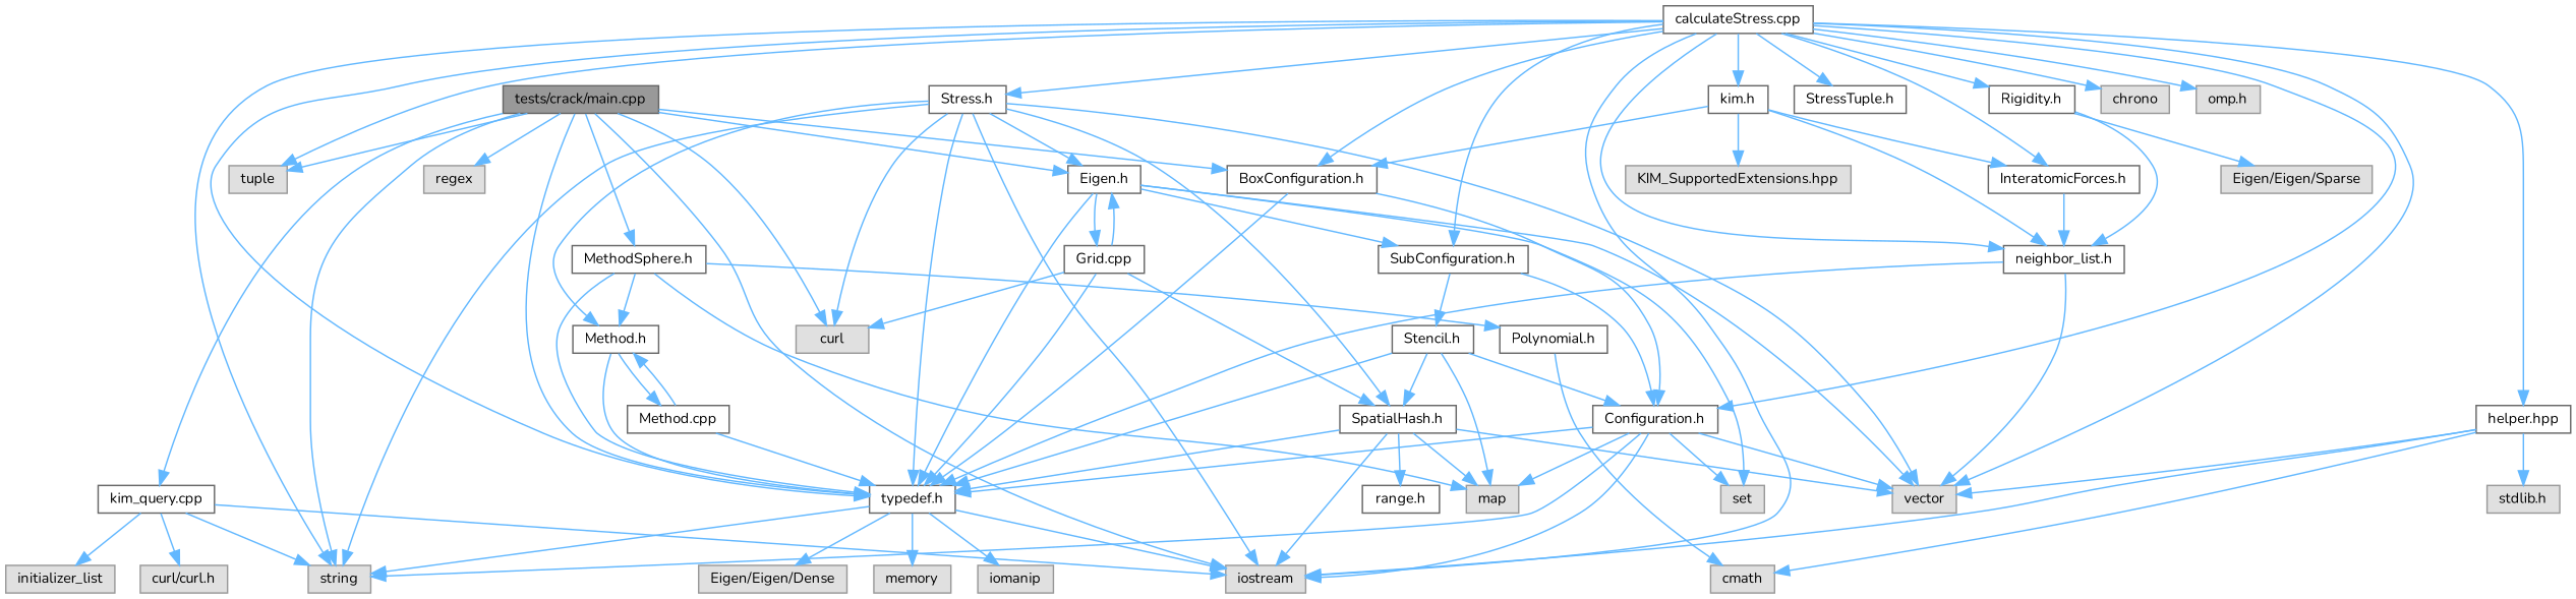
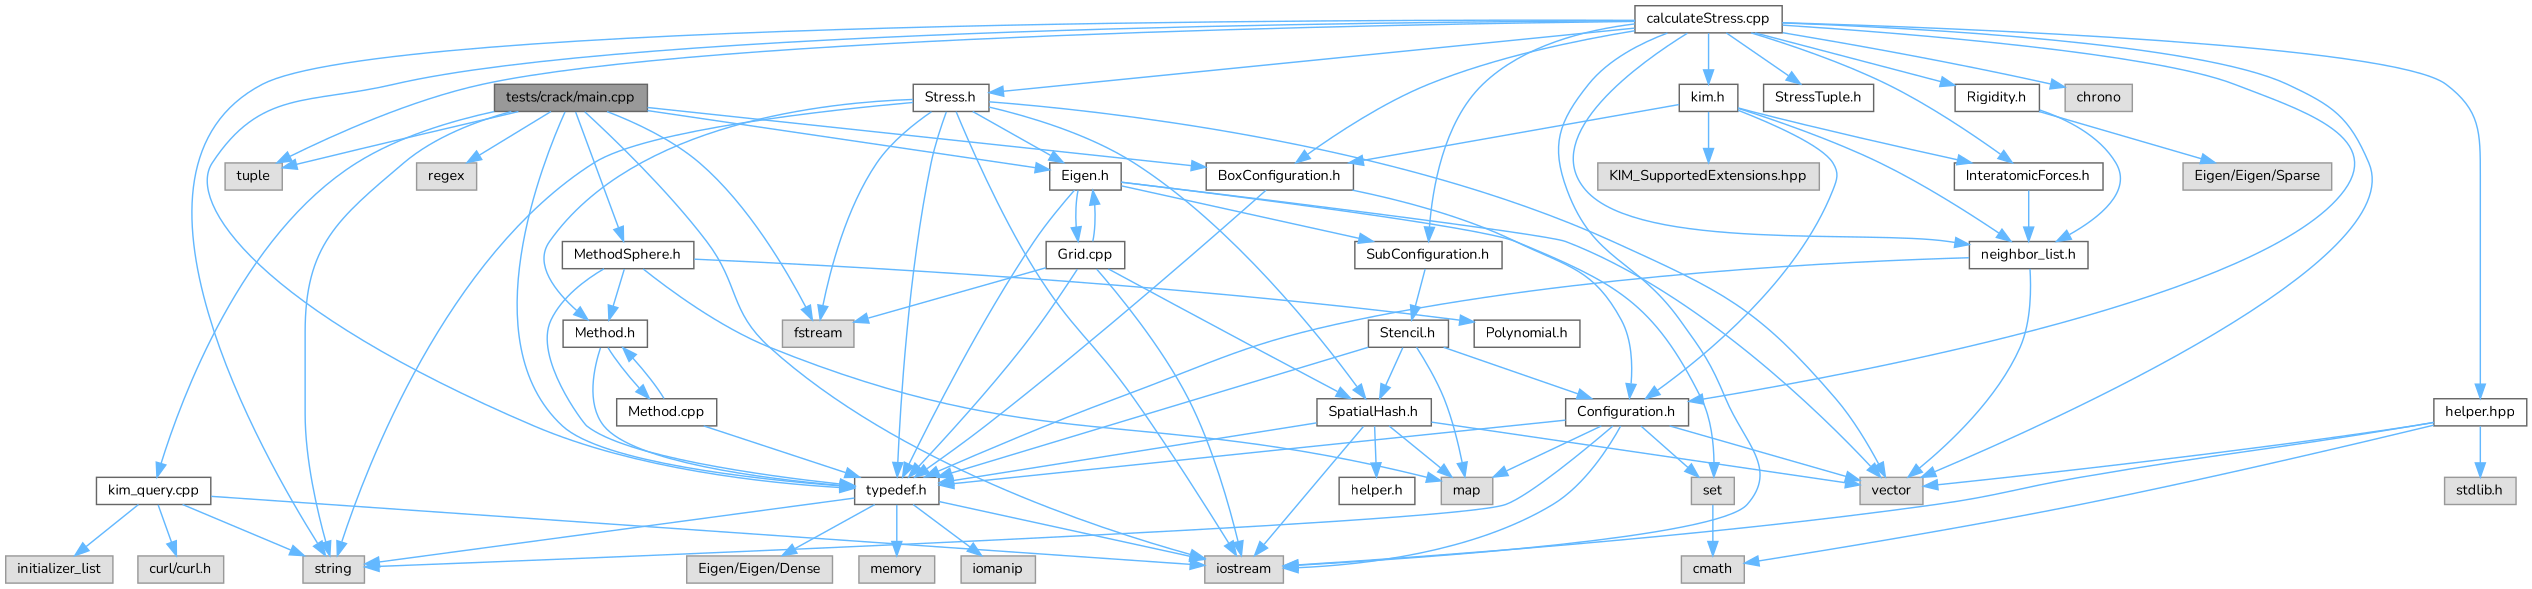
  digraph {
    fontname=Nunito
    node [color=grey40 fillcolor=white fontname=Nunito fontsize=10 shape=box style=filled]
    edge [color=steelblue1 fontname=Nunito fontsize=10 labelfontname=Helvetica labelfontsize=10 style=solid]
    n1 [color=gray40 fillcolor=grey60 fontcolor=black height=0.2 label="tests/crack/main.cpp" width=0.4]
    n2 [height=0.2 label="MethodSphere.h" width=0.4]
    n3 [height=0.2 label="typedef.h" width=0.4]
    n4 [color=grey60 fillcolor="#E0E0E0" height=0.2 label=string width=0.4]
    n5 [color=grey60 fillcolor="#E0E0E0" height=0.2 label=iostream width=0.4]
    n6 [color=grey60 fillcolor="#E0E0E0" height=0.2 label=tuple width=0.4]
-   n7 [color=grey60 fillcolor="#E0E0E0" height=0.2 label=curl width=0.4]
+   n7 [color=grey60 fillcolor="#E0E0E0" height=0.2 label=fstream width=0.4]
    n8 [height=0.2 label="BoxConfiguration.h" width=0.4]
    n9 [height=0.2 label="Eigen.h" width=0.4]
    n10 [height=0.2 label="kim_query.cpp" width=0.4]
    n11 [color=grey60 fillcolor="#E0E0E0" height=0.2 label=regex width=0.4]
    n12 [height=0.2 label="Method.h" width=0.4]
    n13 [height=0.2 label="Polynomial.h" width=0.4]
    n14 [color=grey60 fillcolor="#E0E0E0" height=0.2 label=map width=0.4]
    n15 [color=grey60 fillcolor="#E0E0E0" height=0.2 label=iomanip width=0.4]
    n16 [color=grey60 fillcolor="#E0E0E0" height=0.2 label="Eigen/Eigen/Dense" width=0.4]
    n17 [color=grey60 fillcolor="#E0E0E0" height=0.2 label=memory width=0.4]
    n18 [height=0.2 label="Configuration.h" width=0.4]
    n19 [color=grey60 fillcolor="#E0E0E0" height=0.2 label=vector width=0.4]
    n20 [color=grey60 fillcolor="#E0E0E0" height=0.2 label=set width=0.4]
    n21 [height=0.2 label="SubConfiguration.h" width=0.4]
    n22 [height=0.2 label="Grid.cpp" width=0.4]
    n23 [color=grey60 fillcolor="#E0E0E0" height=0.2 label=initializer_list width=0.4]
    n24 [color=grey60 fillcolor="#E0E0E0" height=0.2 label="curl/curl.h" width=0.4]
    n25 [height=0.2 label="Method.cpp" width=0.4]
    n26 [color=grey60 fillcolor="#E0E0E0" height=0.2 label=cmath width=0.4]
    n27 [height=0.2 label="calculateStress.cpp" width=0.4]
    n28 [height=0.2 label="neighbor_list.h" width=0.4]
    n29 [height=0.2 label="InteratomicForces.h" width=0.4]
    n30 [height=0.2 label="kim.h" width=0.4]
    n31 [height=0.2 label="Stress.h" width=0.4]
    n32 [height=0.2 label="StressTuple.h" width=0.4]
    n33 [height=0.2 label="helper.hpp" width=0.4]
    n34 [height=0.2 label="Rigidity.h" width=0.4]
    n35 [color=grey60 fillcolor="#E0E0E0" height=0.2 label=chrono width=0.4]
-   n36 [color=grey60 fillcolor="#E0E0E0" height=0.2 label="omp.h" width=0.4]
    n37 [color=grey60 fillcolor="#E0E0E0" height=0.2 label="KIM_SupportedExtensions.hpp" width=0.4]
    n38 [height=0.2 label="Stencil.h" width=0.4]
    n39 [height=0.2 label="SpatialHash.h" width=0.4]
    n40 [color=grey60 fillcolor="#E0E0E0" height=0.2 label="stdlib.h" width=0.4]
    n41 [color=grey60 fillcolor="#E0E0E0" height=0.2 label="Eigen/Eigen/Sparse" width=0.4]
-   n42 [height=0.2 label="range.h" width=0.4]
+   n42 [height=0.2 label="helper.h" width=0.4]
    n1 -> n2
    n1 -> n3
    n1 -> n4
    n1 -> n5
    n1 -> n6
    n1 -> n7
    n1 -> n8
    n1 -> n9
    n1 -> n10
    n1 -> n11
    n2 -> n3
    n2 -> n12
    n2 -> n13
    n2 -> n14
    n3 -> n4
    n3 -> n5
    n3 -> n15
    n3 -> n16
    n3 -> n17
    n8 -> n3
    n8 -> n18
    n9 -> n3
    n9 -> n19
    n9 -> n20
    n9 -> n21
    n9 -> n22
    n10 -> n4
    n10 -> n5
    n10 -> n23
    n10 -> n24
    n12 -> n3
    n12 -> n25
-   n13 -> n26
+   n20 -> n26
    n18 -> n3
    n18 -> n4
    n18 -> n5
    n18 -> n14
    n18 -> n19
    n18 -> n20
-   n21 -> n18
+   n30 -> n18
    n21 -> n38
    n22 -> n3
+   n22 -> n5
    n22 -> n7
    n22 -> n9
    n22 -> n39
    n25 -> n3
    n25 -> n12
    n27 -> n3
    n27 -> n4
    n27 -> n5
    n27 -> n6
    n27 -> n8
    n27 -> n18
    n27 -> n19
    n27 -> n21
    n27 -> n28
    n27 -> n29
    n27 -> n30
    n27 -> n31
    n27 -> n32
    n27 -> n33
    n27 -> n34
    n27 -> n35
-   n27 -> n36
    n28 -> n3
    n28 -> n19
    n29 -> n28
    n30 -> n8
    n30 -> n28
    n30 -> n29
    n30 -> n37
    n31 -> n3
    n31 -> n4
    n31 -> n5
    n31 -> n7
    n31 -> n9
    n31 -> n12
    n31 -> n19
    n31 -> n39
    n33 -> n5
    n33 -> n19
    n33 -> n26
    n33 -> n40
    n34 -> n28
    n34 -> n41
    n38 -> n3
    n38 -> n14
    n38 -> n18
    n38 -> n39
    n39 -> n3
    n39 -> n5
    n39 -> n14
    n39 -> n19
    n39 -> n42
  }
